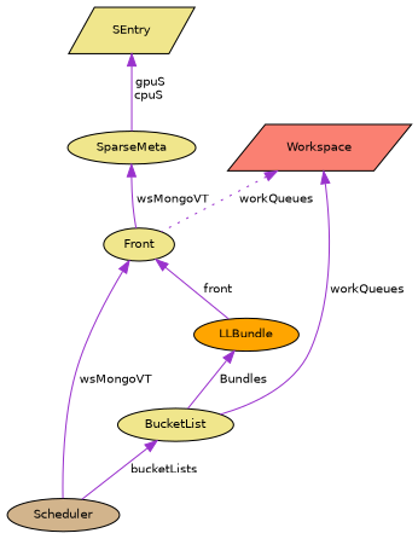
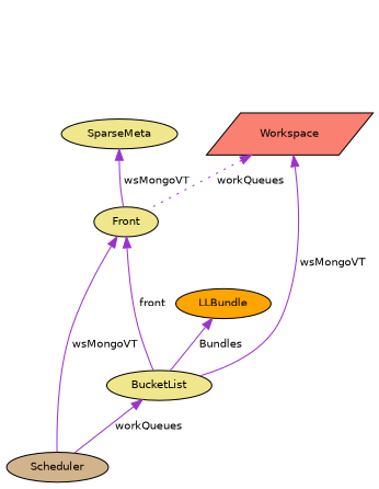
  digraph {
    node [color=black fillcolor=khaki fontname=Helvetica fontsize=10 shape=ellipse style=filled]
    edge [color=darkorchid3 dir=back fontname=Helvetica fontsize=10 labelfontname=Helvetica labelfontsize=10 style=solid]
    n1 [fillcolor=tan fontcolor=black height=0.2 label=Scheduler width=0.4]
    n2 [height=0.2 label=BucketList width=0.4]
    n3 [fillcolor=orange height=0.2 label=LLBundle width=0.4]
    n4 [height=0.2 label=Front width=0.4]
    n5 [height=0.2 label=SparseMeta width=0.4]
-   n6 [height=0.2 label=SEntry shape=parallelogram width=0.4]
    n7 [fillcolor=salmon height=0.2 label=Workspace shape=parallelogram width=0.4]
-   n2 -> n1 [label=" bucketLists"]
+   n2 -> n1 [label=" workQueues"]
    n3 -> n2 [label=" Bundles"]
    n4 -> n1 [label=" wsMongoVT"]
-   n4 -> n3 [label=" front"]
+   n4 -> n2 [label=" front"]
    n5 -> n4 [label=" wsMongoVT"]
-   n6 -> n5 [label=" gpuS\ncpuS"]
-   n7 -> n2 [label=" workQueues"]
+   n7 -> n2 [label=" wsMongoVT"]
    n7 -> n4 [label=" workQueues" style=dotted]
  }
